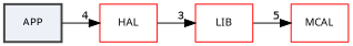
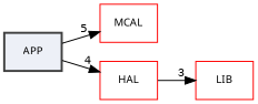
  digraph {
    compound=true
    fontname="Noto Sans"
    rankdir=LR
    node [color=red fillcolor="#edf0f7" fontname="Noto Sans" fontsize=10 shape=box]
    edge [fontname="Noto Sans" fontsize=10 labeldistance=1.5 labelfontname=Helvetica labelfontsize=10]
    n1 [color=grey25 label=APP style="filled,bold,"]
    n2 [label=MCAL]
    n3 [label=HAL]
    n4 [label=LIB]
-   n4 -> n2 [headlabel=5]
+   n1 -> n2 [headlabel=5]
    n1 -> n3 [headlabel=4]
    n3 -> n4 [headlabel=3]
  }
